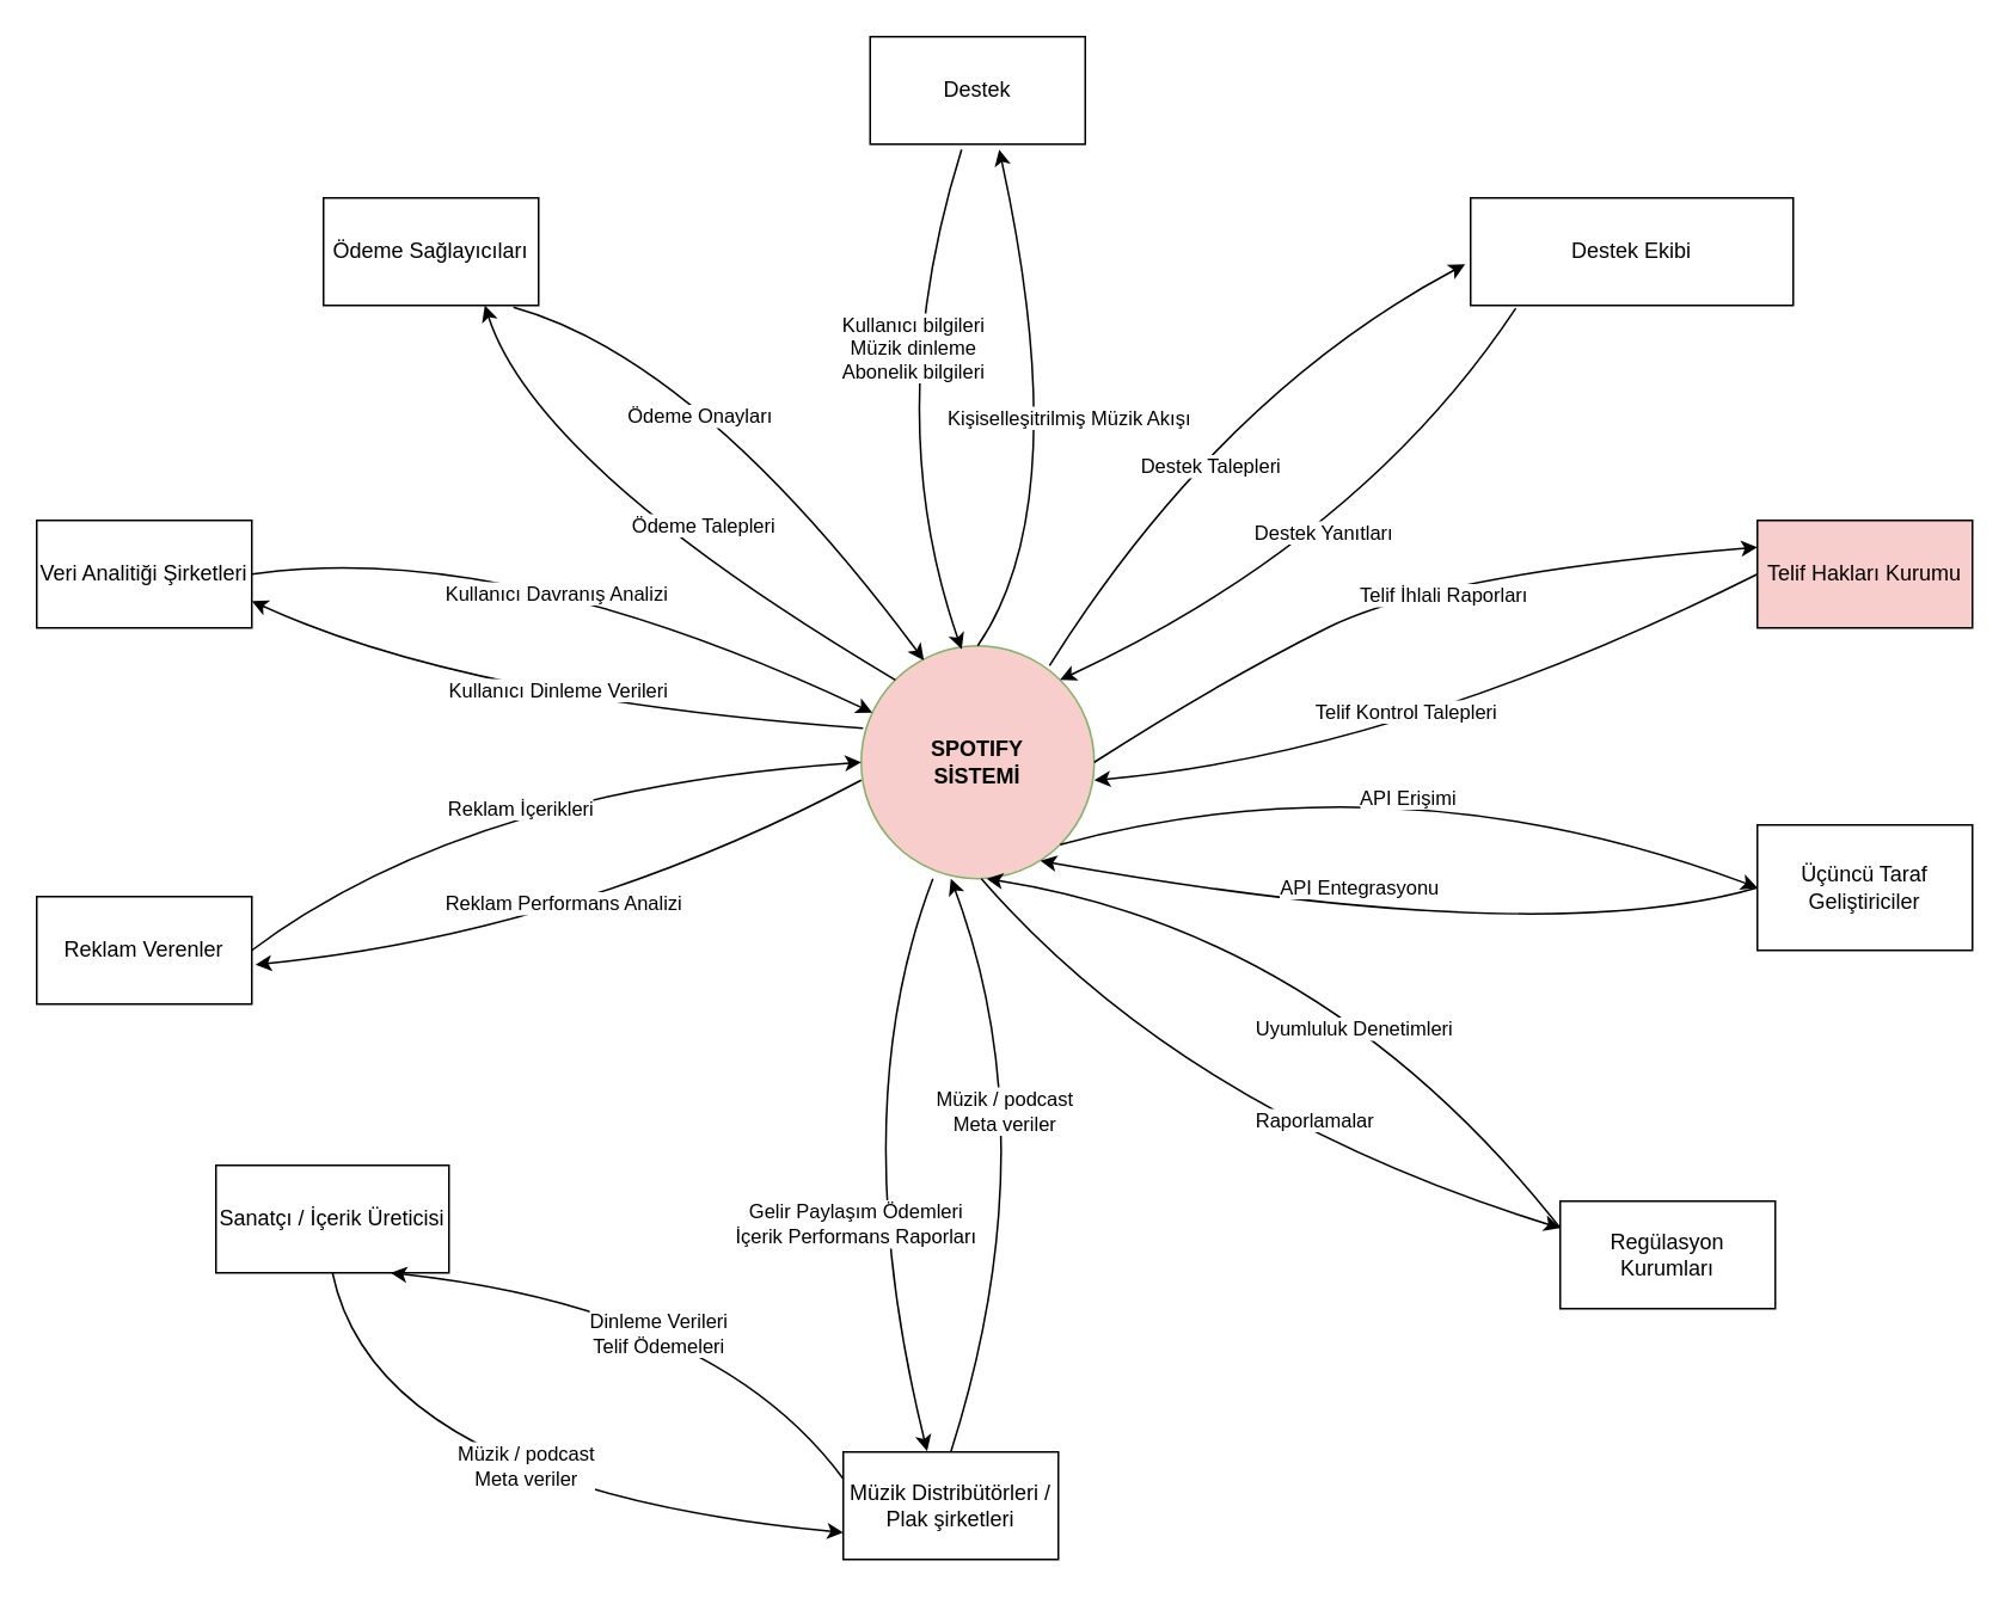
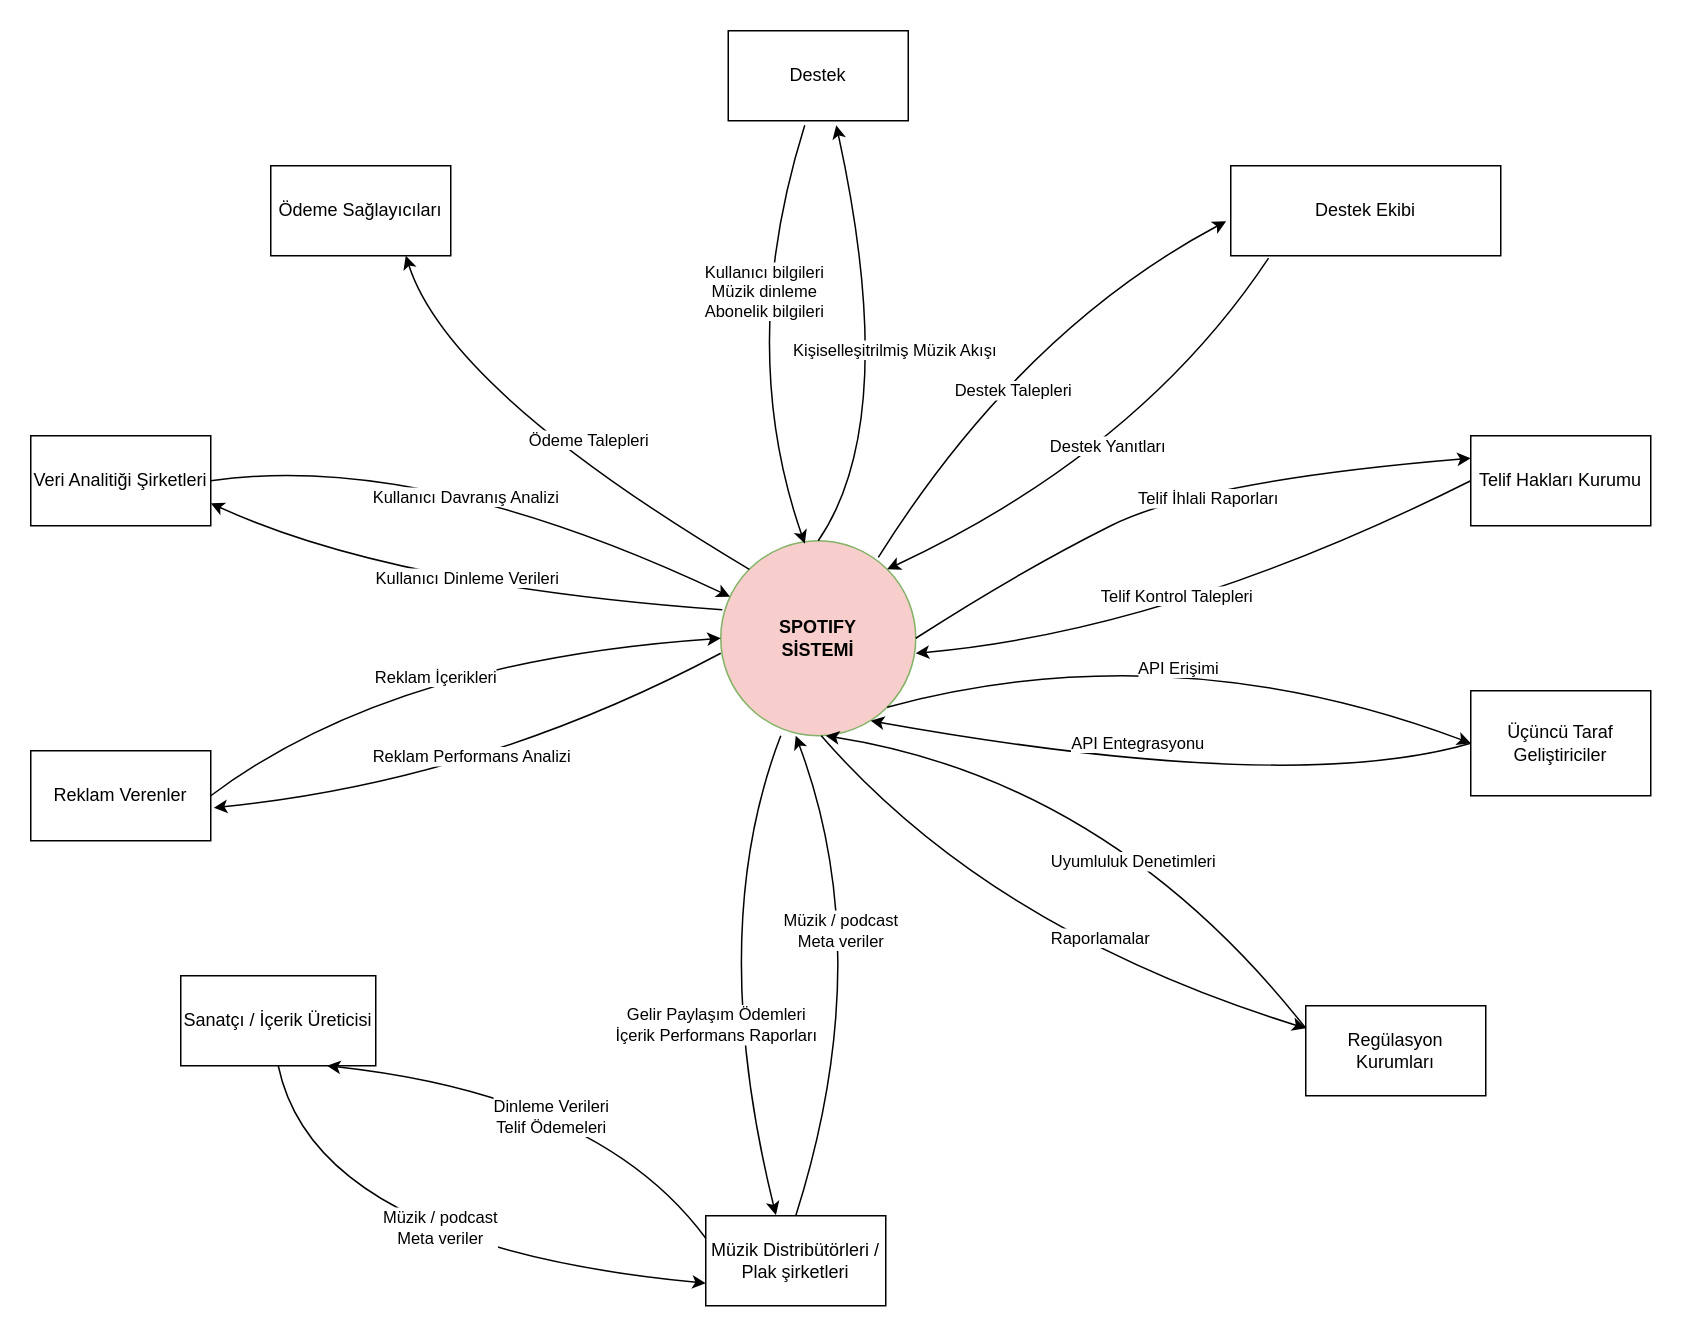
  <mxCell id="0" />
  <mxCell id="1" parent="0" />
  <mxCell id="2" value="&lt;b&gt;SPOTIFY&lt;/b&gt;&lt;div&gt;&lt;b&gt;SİSTEMİ&lt;/b&gt;&lt;/div&gt;" style="ellipse;whiteSpace=wrap;html=1;aspect=fixed;fillColor=#f8cecc;strokeColor=#82b366;" parent="1" vertex="1"><mxGeometry x="480" y="360" width="130" height="130" as="geometry" /></mxCell>
  <mxCell id="3" value="Destek" style="rounded=0;whiteSpace=wrap;html=1;" parent="1" vertex="1"><mxGeometry x="485" y="20" width="120" height="60" as="geometry" /></mxCell>
  <mxCell id="4" value="Sanatçı / İçerik Üreticisi" style="rounded=0;whiteSpace=wrap;html=1;" parent="1" vertex="1"><mxGeometry x="120" y="650" width="130" height="60" as="geometry" /></mxCell>
  <mxCell id="5" value="Reklam Verenler" style="rounded=0;whiteSpace=wrap;html=1;" parent="1" vertex="1"><mxGeometry x="20" y="500" width="120" height="60" as="geometry" /></mxCell>
  <mxCell id="6" value="Ödeme Sağlayıcıları" style="rounded=0;whiteSpace=wrap;html=1;" parent="1" vertex="1"><mxGeometry x="180" y="110" width="120" height="60" as="geometry" /></mxCell>
  <mxCell id="7" value="Regülasyon Kurumları" style="rounded=0;whiteSpace=wrap;html=1;" parent="1" vertex="1"><mxGeometry x="870" y="670" width="120" height="60" as="geometry" /></mxCell>
  <mxCell id="8" value="Üçüncü Taraf Geliştiriciler" style="rounded=0;whiteSpace=wrap;html=1;" parent="1" vertex="1"><mxGeometry x="980" y="460" width="120" height="70" as="geometry" /></mxCell>
- <mxCell id="9" value="Telif Hakları Kurumu" style="rounded=0;whiteSpace=wrap;html=1;fillColor=#f8cecc;" parent="1" vertex="1"><mxGeometry x="980" y="290" width="120" height="60" as="geometry" /></mxCell>
+ <mxCell id="9" value="Telif Hakları Kurumu" style="rounded=0;whiteSpace=wrap;html=1;" parent="1" vertex="1"><mxGeometry x="980" y="290" width="120" height="60" as="geometry" /></mxCell>
  <mxCell id="10" value="Destek Ekibi" style="rounded=0;whiteSpace=wrap;html=1;" parent="1" vertex="1"><mxGeometry x="820" y="110" width="180" height="60" as="geometry" /></mxCell>
  <mxCell id="11" value="Veri Analitiği Şirketleri" style="rounded=0;whiteSpace=wrap;html=1;" parent="1" vertex="1"><mxGeometry x="20" y="290" width="120" height="60" as="geometry" /></mxCell>
  <mxCell id="12" value="" style="curved=1;endArrow=classic;html=1;rounded=0;exitX=0.425;exitY=1.05;exitDx=0;exitDy=0;entryX=0.431;entryY=0.015;entryDx=0;entryDy=0;exitPerimeter=0;entryPerimeter=0;" parent="1" source="3" target="2" edge="1"><mxGeometry width="50" height="50" relative="1" as="geometry"><mxPoint x="536.34" y="170" as="sourcePoint" /><mxPoint x="577.5" y="362.46" as="targetPoint" /><Array as="points"><mxPoint x="490" y="230" /></Array></mxGeometry></mxCell>
  <mxCell id="13" value="Kullanıcı bilgileri&lt;div&gt;Müzik dinleme&lt;/div&gt;&lt;div&gt;Abonelik bilgileri&lt;/div&gt;" style="edgeLabel;html=1;align=center;verticalAlign=middle;resizable=0;points=[];" parent="12" vertex="1" connectable="0"><mxGeometry x="-0.053" y="3" relative="1" as="geometry"><mxPoint x="11" y="-23" as="offset" /></mxGeometry></mxCell>
  <mxCell id="14" value="" style="curved=1;endArrow=classic;html=1;rounded=0;exitX=0.5;exitY=0;exitDx=0;exitDy=0;entryX=0.6;entryY=1.05;entryDx=0;entryDy=0;entryPerimeter=0;" parent="1" source="2" target="3" edge="1"><mxGeometry width="50" height="50" relative="1" as="geometry"><mxPoint x="595" y="362" as="sourcePoint" /><mxPoint x="554" y="170" as="targetPoint" /><Array as="points"><mxPoint x="600" y="280" /></Array></mxGeometry></mxCell>
  <mxCell id="15" value="Kişiselleşitrilmiş Müzik Akışı" style="edgeLabel;html=1;align=center;verticalAlign=middle;resizable=0;points=[];" parent="14" vertex="1" connectable="0"><mxGeometry x="-0.053" y="3" relative="1" as="geometry"><mxPoint x="8" y="-5" as="offset" /></mxGeometry></mxCell>
  <mxCell id="16" value="" style="curved=1;endArrow=classic;html=1;rounded=0;exitX=1;exitY=0.5;exitDx=0;exitDy=0;entryX=0;entryY=0.5;entryDx=0;entryDy=0;" parent="1" source="5" target="2" edge="1"><mxGeometry width="50" height="50" relative="1" as="geometry"><mxPoint x="220" y="480" as="sourcePoint" /><mxPoint x="270" y="430" as="targetPoint" /><Array as="points"><mxPoint x="260" y="440" /></Array></mxGeometry></mxCell>
  <mxCell id="17" value="Reklam İçerikleri" style="edgeLabel;html=1;align=center;verticalAlign=middle;resizable=0;points=[];" parent="16" vertex="1" connectable="0"><mxGeometry x="-0.151" y="-5" relative="1" as="geometry"><mxPoint x="22" y="6" as="offset" /></mxGeometry></mxCell>
  <mxCell id="18" value="" style="curved=1;endArrow=classic;html=1;rounded=0;exitX=1;exitY=0.5;exitDx=0;exitDy=0;entryX=1.017;entryY=0.633;entryDx=0;entryDy=0;entryPerimeter=0;" parent="1" target="5" edge="1"><mxGeometry width="50" height="50" relative="1" as="geometry"><mxPoint x="480" y="435" as="sourcePoint" /><mxPoint x="170" y="490" as="targetPoint" /><Array as="points"><mxPoint x="320" y="520" /></Array></mxGeometry></mxCell>
  <mxCell id="19" value="Reklam Performans Analizi" style="edgeLabel;html=1;align=center;verticalAlign=middle;resizable=0;points=[];" parent="18" vertex="1" connectable="0"><mxGeometry x="-0.151" y="-5" relative="1" as="geometry"><mxPoint x="-29" y="1" as="offset" /></mxGeometry></mxCell>
- <mxCell id="20" value="" style="curved=1;endArrow=classic;html=1;rounded=0;exitX=0.883;exitY=1.017;exitDx=0;exitDy=0;exitPerimeter=0;entryX=0.269;entryY=0.062;entryDx=0;entryDy=0;entryPerimeter=0;" parent="1" source="6" target="2" edge="1"><mxGeometry width="50" height="50" relative="1" as="geometry"><mxPoint x="450" y="350" as="sourcePoint" /><mxPoint x="515" y="366" as="targetPoint" /><Array as="points"><mxPoint x="390" y="200" /></Array></mxGeometry></mxCell>
- <mxCell id="21" value="Ödeme Onayları" style="edgeLabel;html=1;align=center;verticalAlign=middle;resizable=0;points=[];" parent="20" vertex="1" connectable="0"><mxGeometry x="-0.163" y="-19" relative="1" as="geometry"><mxPoint as="offset" /></mxGeometry></mxCell>
  <mxCell id="22" value="" style="curved=1;endArrow=classic;html=1;rounded=0;exitX=0;exitY=0;exitDx=0;exitDy=0;entryX=0.269;entryY=0.046;entryDx=0;entryDy=0;entryPerimeter=0;" parent="1" source="2" edge="1"><mxGeometry width="50" height="50" relative="1" as="geometry"><mxPoint x="499" y="365" as="sourcePoint" /><mxPoint x="270" y="170" as="targetPoint" /><Array as="points"><mxPoint x="299" y="260" /></Array></mxGeometry></mxCell>
  <mxCell id="23" value="Ödeme Talepleri" style="edgeLabel;html=1;align=center;verticalAlign=middle;resizable=0;points=[];" parent="22" vertex="1" connectable="0"><mxGeometry x="-0.163" y="-19" relative="1" as="geometry"><mxPoint as="offset" /></mxGeometry></mxCell>
  <mxCell id="24" value="" style="curved=1;endArrow=classic;html=1;rounded=0;exitX=0.808;exitY=0.085;exitDx=0;exitDy=0;exitPerimeter=0;entryX=-0.017;entryY=0.617;entryDx=0;entryDy=0;entryPerimeter=0;" parent="1" source="2" target="10" edge="1"><mxGeometry width="50" height="50" relative="1" as="geometry"><mxPoint x="690" y="330" as="sourcePoint" /><mxPoint x="740" y="280" as="targetPoint" /><Array as="points"><mxPoint x="680" y="220" /></Array></mxGeometry></mxCell>
  <mxCell id="25" value="Destek Talepleri" style="edgeLabel;html=1;align=center;verticalAlign=middle;resizable=0;points=[];" parent="24" vertex="1" connectable="0"><mxGeometry x="-0.057" y="-16" relative="1" as="geometry"><mxPoint x="-8" y="13" as="offset" /></mxGeometry></mxCell>
  <mxCell id="26" value="" style="curved=1;endArrow=classic;html=1;rounded=0;exitX=0.14;exitY=1.027;exitDx=0;exitDy=0;exitPerimeter=0;entryX=1;entryY=0;entryDx=0;entryDy=0;" parent="1" source="10" target="2" edge="1"><mxGeometry width="50" height="50" relative="1" as="geometry"><mxPoint x="838" y="230" as="sourcePoint" /><mxPoint x="605" y="394" as="targetPoint" /><Array as="points"><mxPoint x="760" y="300" /></Array></mxGeometry></mxCell>
  <mxCell id="27" value="Destek Yanıtları" style="edgeLabel;html=1;align=center;verticalAlign=middle;resizable=0;points=[];" parent="26" vertex="1" connectable="0"><mxGeometry x="0.017" y="-13" relative="1" as="geometry"><mxPoint as="offset" /></mxGeometry></mxCell>
  <mxCell id="28" value="" style="curved=1;endArrow=classic;html=1;rounded=0;exitX=1;exitY=0.5;exitDx=0;exitDy=0;entryX=0;entryY=0.25;entryDx=0;entryDy=0;" parent="1" source="2" target="9" edge="1"><mxGeometry width="50" height="50" relative="1" as="geometry"><mxPoint x="680" y="455" as="sourcePoint" /><mxPoint x="730" y="405" as="targetPoint" /><Array as="points"><mxPoint x="680" y="380" /><mxPoint x="800" y="320" /></Array></mxGeometry></mxCell>
  <mxCell id="29" value="Telif İhlali Raporları" style="edgeLabel;html=1;align=center;verticalAlign=middle;resizable=0;points=[];" parent="28" vertex="1" connectable="0"><mxGeometry x="0.087" y="-12" relative="1" as="geometry"><mxPoint as="offset" /></mxGeometry></mxCell>
  <mxCell id="30" value="" style="curved=1;endArrow=classic;html=1;rounded=0;exitX=0;exitY=0.5;exitDx=0;exitDy=0;entryX=0;entryY=0.25;entryDx=0;entryDy=0;" parent="1" source="9" edge="1"><mxGeometry width="50" height="50" relative="1" as="geometry"><mxPoint x="870" y="420" as="sourcePoint" /><mxPoint x="610" y="435" as="targetPoint" /><Array as="points"><mxPoint x="780" y="420" /></Array></mxGeometry></mxCell>
  <mxCell id="31" value="Telif Kontrol Talepleri" style="edgeLabel;html=1;align=center;verticalAlign=middle;resizable=0;points=[];" parent="30" vertex="1" connectable="0"><mxGeometry x="0.087" y="-12" relative="1" as="geometry"><mxPoint y="-8" as="offset" /></mxGeometry></mxCell>
  <mxCell id="32" value="" style="curved=1;endArrow=classic;html=1;rounded=0;exitX=1;exitY=1;exitDx=0;exitDy=0;entryX=0;entryY=0.5;entryDx=0;entryDy=0;" parent="1" source="2" target="8" edge="1"><mxGeometry width="50" height="50" relative="1" as="geometry"><mxPoint x="450" y="550" as="sourcePoint" /><mxPoint x="930" y="430" as="targetPoint" /><Array as="points"><mxPoint x="780" y="420" /></Array></mxGeometry></mxCell>
  <mxCell id="33" value="API Erişimi" style="edgeLabel;html=1;align=center;verticalAlign=middle;resizable=0;points=[];" parent="32" vertex="1" connectable="0"><mxGeometry x="-0.055" y="-25" relative="1" as="geometry"><mxPoint x="1" as="offset" /></mxGeometry></mxCell>
  <mxCell id="34" value="" style="curved=1;endArrow=classic;html=1;rounded=0;entryX=0.5;entryY=0;entryDx=0;entryDy=0;exitX=0;exitY=0.5;exitDx=0;exitDy=0;" parent="1" source="8" edge="1"><mxGeometry width="50" height="50" relative="1" as="geometry"><mxPoint x="930" y="480" as="sourcePoint" /><mxPoint x="580" y="480" as="targetPoint" /><Array as="points"><mxPoint x="860" y="530" /></Array></mxGeometry></mxCell>
  <mxCell id="35" value="API Entegrasyonu" style="edgeLabel;html=1;align=center;verticalAlign=middle;resizable=0;points=[];" parent="34" vertex="1" connectable="0"><mxGeometry x="0.133" y="-17" relative="1" as="geometry"><mxPoint as="offset" /></mxGeometry></mxCell>
  <mxCell id="36" value="" style="curved=1;endArrow=classic;html=1;rounded=0;exitX=0.454;exitY=1.015;exitDx=0;exitDy=0;exitPerimeter=0;entryX=0;entryY=0.25;entryDx=0;entryDy=0;" parent="1" target="7" edge="1"><mxGeometry width="50" height="50" relative="1" as="geometry"><mxPoint x="547" y="490" as="sourcePoint" /><mxPoint x="877.98" y="618.05" as="targetPoint" /><Array as="points"><mxPoint x="660" y="620" /></Array></mxGeometry></mxCell>
  <mxCell id="37" value="Raporlamalar" style="edgeLabel;html=1;align=center;verticalAlign=middle;resizable=0;points=[];" parent="36" vertex="1" connectable="0"><mxGeometry x="0.237" y="17" relative="1" as="geometry"><mxPoint x="1" as="offset" /></mxGeometry></mxCell>
  <mxCell id="38" value="" style="curved=1;endArrow=classic;html=1;rounded=0;entryX=0.333;entryY=-0.033;entryDx=0;entryDy=0;entryPerimeter=0;exitX=0;exitY=0.25;exitDx=0;exitDy=0;" parent="1" source="7" edge="1"><mxGeometry width="50" height="50" relative="1" as="geometry"><mxPoint x="860" y="600" as="sourcePoint" /><mxPoint x="550" y="490" as="targetPoint" /><Array as="points"><mxPoint x="740" y="520" /></Array></mxGeometry></mxCell>
  <mxCell id="39" value="Uyumluluk Denetimleri" style="edgeLabel;html=1;align=center;verticalAlign=middle;resizable=0;points=[];" parent="38" vertex="1" connectable="0"><mxGeometry x="-0.073" y="17" relative="1" as="geometry"><mxPoint x="14" y="25" as="offset" /></mxGeometry></mxCell>
  <mxCell id="40" value="" style="curved=1;endArrow=classic;html=1;rounded=0;exitX=1;exitY=0.5;exitDx=0;exitDy=0;" parent="1" source="11" target="2" edge="1"><mxGeometry width="50" height="50" relative="1" as="geometry"><mxPoint x="300" y="270" as="sourcePoint" /><mxPoint x="250" y="320" as="targetPoint" /><Array as="points"><mxPoint x="280" y="300" /></Array></mxGeometry></mxCell>
  <mxCell id="41" value="Kullanıcı Davranış Analizi" style="edgeLabel;html=1;align=center;verticalAlign=middle;resizable=0;points=[];" parent="40" vertex="1" connectable="0"><mxGeometry x="0.013" y="17" relative="1" as="geometry"><mxPoint x="-19" y="26" as="offset" /></mxGeometry></mxCell>
  <mxCell id="42" value="" style="curved=1;endArrow=classic;html=1;rounded=0;exitX=0.008;exitY=0.354;exitDx=0;exitDy=0;entryX=1;entryY=0.75;entryDx=0;entryDy=0;exitPerimeter=0;" parent="1" source="2" target="11" edge="1"><mxGeometry width="50" height="50" relative="1" as="geometry"><mxPoint x="480" y="410" as="sourcePoint" /><mxPoint x="150" y="320" as="targetPoint" /><Array as="points"><mxPoint x="260" y="390" /></Array></mxGeometry></mxCell>
  <mxCell id="43" value="Kullanıcı Dinleme Verileri" style="edgeLabel;html=1;align=center;verticalAlign=middle;resizable=0;points=[];" parent="42" vertex="1" connectable="0"><mxGeometry x="-0.112" y="14" relative="1" as="geometry"><mxPoint x="-13" y="-24" as="offset" /></mxGeometry></mxCell>
  <mxCell id="44" value="Müzik Distribütörleri / Plak şirketleri" style="rounded=0;whiteSpace=wrap;html=1;" parent="1" vertex="1"><mxGeometry x="470" y="810" width="120" height="60" as="geometry" /></mxCell>
  <mxCell id="45" value="" style="curved=1;endArrow=classic;html=1;rounded=0;exitX=0.5;exitY=0;exitDx=0;exitDy=0;" parent="1" source="44" edge="1"><mxGeometry width="50" height="50" relative="1" as="geometry"><mxPoint x="530" y="717" as="sourcePoint" /><mxPoint x="530" y="490" as="targetPoint" /><Array as="points"><mxPoint x="585" y="637" /></Array></mxGeometry></mxCell>
  <mxCell id="46" value="Müzik / podcast&lt;div&gt;Meta veriler&lt;/div&gt;" style="edgeLabel;html=1;align=center;verticalAlign=middle;resizable=0;points=[];" parent="45" vertex="1" connectable="0"><mxGeometry x="-0.053" y="3" relative="1" as="geometry"><mxPoint x="-16" y="-37" as="offset" /></mxGeometry></mxCell>
  <mxCell id="47" value="" style="curved=1;endArrow=classic;html=1;rounded=0;entryX=0.39;entryY=-0.007;entryDx=0;entryDy=0;entryPerimeter=0;" parent="1" target="44" edge="1"><mxGeometry width="50" height="50" relative="1" as="geometry"><mxPoint x="520" y="490" as="sourcePoint" /><mxPoint x="506" y="709" as="targetPoint" /><Array as="points"><mxPoint x="470" y="620" /></Array></mxGeometry></mxCell>
  <mxCell id="48" value="Gelir Paylaşım Ödemleri&lt;div&gt;İçerik Performans Raporları&lt;/div&gt;" style="edgeLabel;html=1;align=center;verticalAlign=middle;resizable=0;points=[];" parent="47" vertex="1" connectable="0"><mxGeometry x="-0.053" y="3" relative="1" as="geometry"><mxPoint x="-1" y="45" as="offset" /></mxGeometry></mxCell>
  <mxCell id="49" value="" style="curved=1;endArrow=classic;html=1;rounded=0;exitX=0.5;exitY=1;exitDx=0;exitDy=0;entryX=0;entryY=0.75;entryDx=0;entryDy=0;" parent="1" source="4" target="44" edge="1"><mxGeometry width="50" height="50" relative="1" as="geometry"><mxPoint x="310" y="859" as="sourcePoint" /><mxPoint x="81" y="650" as="targetPoint" /><Array as="points"><mxPoint x="210" y="830" /></Array></mxGeometry></mxCell>
  <mxCell id="50" value="Müzik / podcast&lt;div&gt;Meta veriler&lt;/div&gt;" style="edgeLabel;html=1;align=center;verticalAlign=middle;resizable=0;points=[];" vertex="1" connectable="0" parent="49"><mxGeometry x="0.061" y="20" relative="1" as="geometry"><mxPoint as="offset" /></mxGeometry></mxCell>
  <mxCell id="51" value="" style="curved=1;endArrow=classic;html=1;rounded=0;entryX=0.75;entryY=1;entryDx=0;entryDy=0;exitX=0;exitY=0.25;exitDx=0;exitDy=0;" parent="1" source="44" target="4" edge="1"><mxGeometry width="50" height="50" relative="1" as="geometry"><mxPoint x="650" y="595" as="sourcePoint" /><mxPoint x="280" y="690" as="targetPoint" /><Array as="points"><mxPoint x="400" y="730" /></Array></mxGeometry></mxCell>
  <mxCell id="52" value="Dinleme Verileri&lt;div&gt;Telif Ödemeleri&lt;/div&gt;" style="edgeLabel;html=1;align=center;verticalAlign=middle;resizable=0;points=[];" parent="51" vertex="1" connectable="0"><mxGeometry x="-0.002" y="17" relative="1" as="geometry"><mxPoint as="offset" /></mxGeometry></mxCell>
